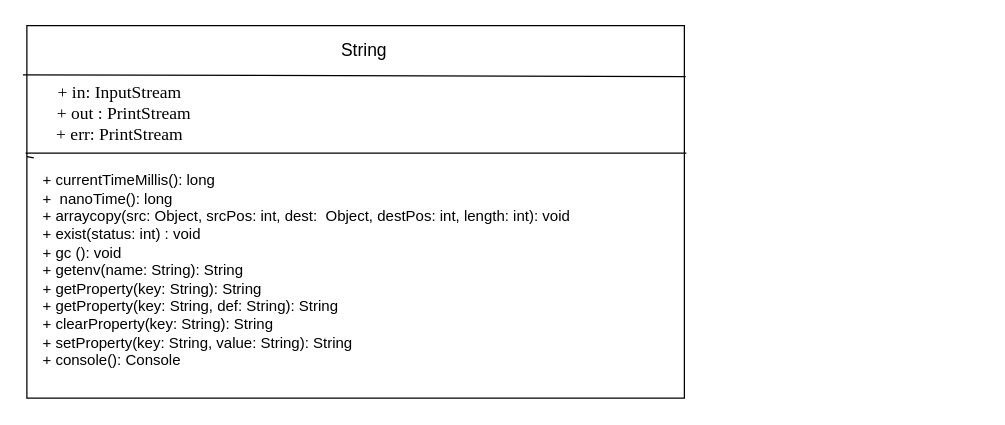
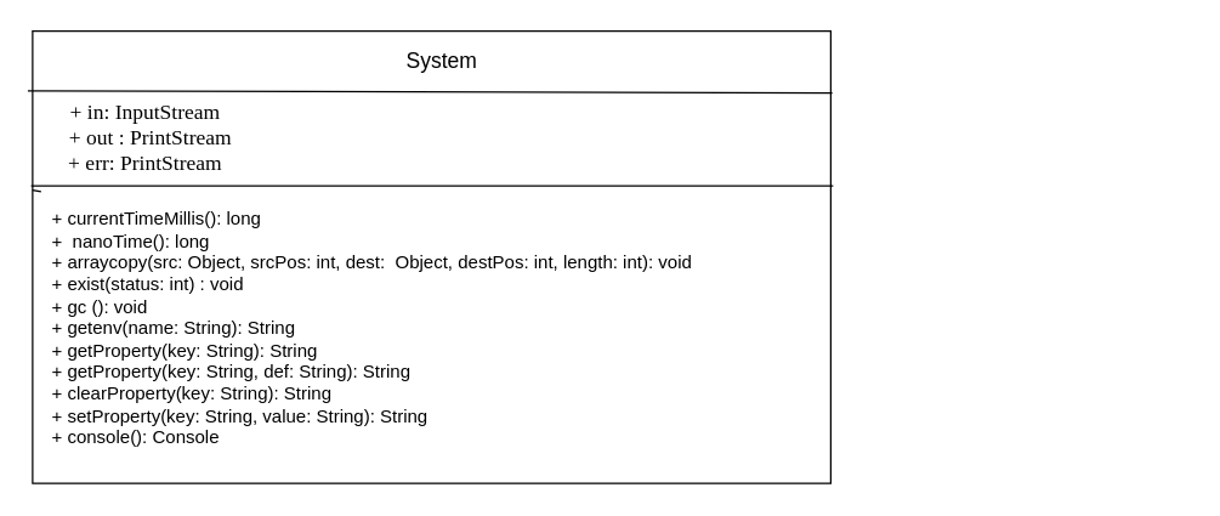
  <mxCell id="0" />
  <mxCell id="1" parent="0" />
  <mxCell id="2" value="" style="rounded=0;whiteSpace=wrap;html=1;" vertex="1" parent="1"><mxGeometry x="21" y="20" width="526" height="298" as="geometry" /></mxCell>
  <mxCell id="3" value="" style="endArrow=none;html=1;rounded=0;exitX=-0.006;exitY=0.132;exitDx=0;exitDy=0;exitPerimeter=0;entryX=1.002;entryY=0.137;entryDx=0;entryDy=0;entryPerimeter=0;" edge="1" parent="1" source="2" target="2"><mxGeometry width="50" height="50" relative="1" as="geometry"><mxPoint x="238" y="251" as="sourcePoint" /><mxPoint x="288" y="201" as="targetPoint" /></mxGeometry></mxCell>
  <mxCell id="4" value="" style="endArrow=none;html=1;rounded=0;exitX=0.01;exitY=0.941;exitDx=0;exitDy=0;exitPerimeter=0;" edge="1" parent="1" target="2"><mxGeometry width="50" height="50" relative="1" as="geometry"><mxPoint x="26.56" y="125.752" as="sourcePoint" /><mxPoint x="314" y="150" as="targetPoint" /></mxGeometry></mxCell>
- <mxCell id="5" value="&lt;font style=&quot;font-size: 14px;&quot;&gt;String&lt;/font&gt;" style="text;html=1;align=center;verticalAlign=middle;whiteSpace=wrap;rounded=0;" vertex="1" parent="1"><mxGeometry x="181" y="25" width="220" height="29" as="geometry" /></mxCell>
+ <mxCell id="5" value="&lt;font style=&quot;font-size: 14px;&quot;&gt;System&lt;/font&gt;" style="text;html=1;align=center;verticalAlign=middle;whiteSpace=wrap;rounded=0;" vertex="1" parent="1"><mxGeometry x="181" y="25" width="220" height="29" as="geometry" /></mxCell>
  <mxCell id="6" value="" style="endArrow=none;html=1;rounded=0;entryX=1.003;entryY=0.342;entryDx=0;entryDy=0;entryPerimeter=0;" edge="1" parent="1" target="2"><mxGeometry width="50" height="50" relative="1" as="geometry"><mxPoint x="20" y="122" as="sourcePoint" /><mxPoint x="231" y="191" as="targetPoint" /></mxGeometry></mxCell>
  <mxCell id="7" value="&lt;font face=&quot;Times New Roman&quot; style=&quot;font-size: 14px;&quot;&gt;+ in: InputStream&lt;br&gt;&amp;nbsp; + out : PrintStream&lt;br&gt;+ err: PrintStream&lt;/font&gt;&lt;br&gt;&lt;div&gt;&lt;br&gt;&lt;/div&gt;" style="text;html=1;align=center;verticalAlign=middle;whiteSpace=wrap;rounded=0;" vertex="1" parent="1"><mxGeometry x="32" y="83" width="127" height="30" as="geometry" /></mxCell>
  <mxCell id="8" value="+ currentTimeMillis(): long&lt;br&gt;&lt;span style=&quot;background-color: initial;&quot;&gt;+&amp;nbsp; nanoTime(): long&lt;br&gt;&lt;/span&gt;+ arraycopy(src: Object, srcPos: int, dest:&amp;nbsp; Object, destPos: int, length: int): void&lt;br&gt;&lt;span style=&quot;background-color: initial;&quot;&gt;+ exist(status: int) : void&lt;br&gt;&lt;div style=&quot;&quot;&gt;&lt;span style=&quot;background-color: initial;&quot;&gt;+ gc (): void&lt;br&gt;&lt;/span&gt;&lt;div style=&quot;&quot;&gt;+ getenv(name: String): String&amp;nbsp;&lt;/div&gt;&lt;div style=&quot;&quot;&gt;+ getProperty(key: String): String&amp;nbsp;&lt;/div&gt;&lt;div style=&quot;&quot;&gt;+ getProperty(key: String, def: String): String&amp;nbsp;&lt;br&gt;&lt;span style=&quot;background-color: initial;&quot;&gt;+ clearProperty(key: String): String&amp;nbsp;&lt;/span&gt;&lt;/div&gt;&lt;div style=&quot;&quot;&gt;+ setProperty(key: String, value: String): String&amp;nbsp;&lt;/div&gt;&lt;div style=&quot;&quot;&gt;+ console(): Console&amp;nbsp; &amp;nbsp;&lt;/div&gt;&lt;span style=&quot;background-color: initial;&quot;&gt;&lt;br&gt;&lt;/span&gt;&lt;/div&gt;&lt;/span&gt;" style="text;html=1;align=left;verticalAlign=middle;whiteSpace=wrap;rounded=0;" vertex="1" parent="1"><mxGeometry x="32" y="199" width="750" height="48" as="geometry" /></mxCell>
